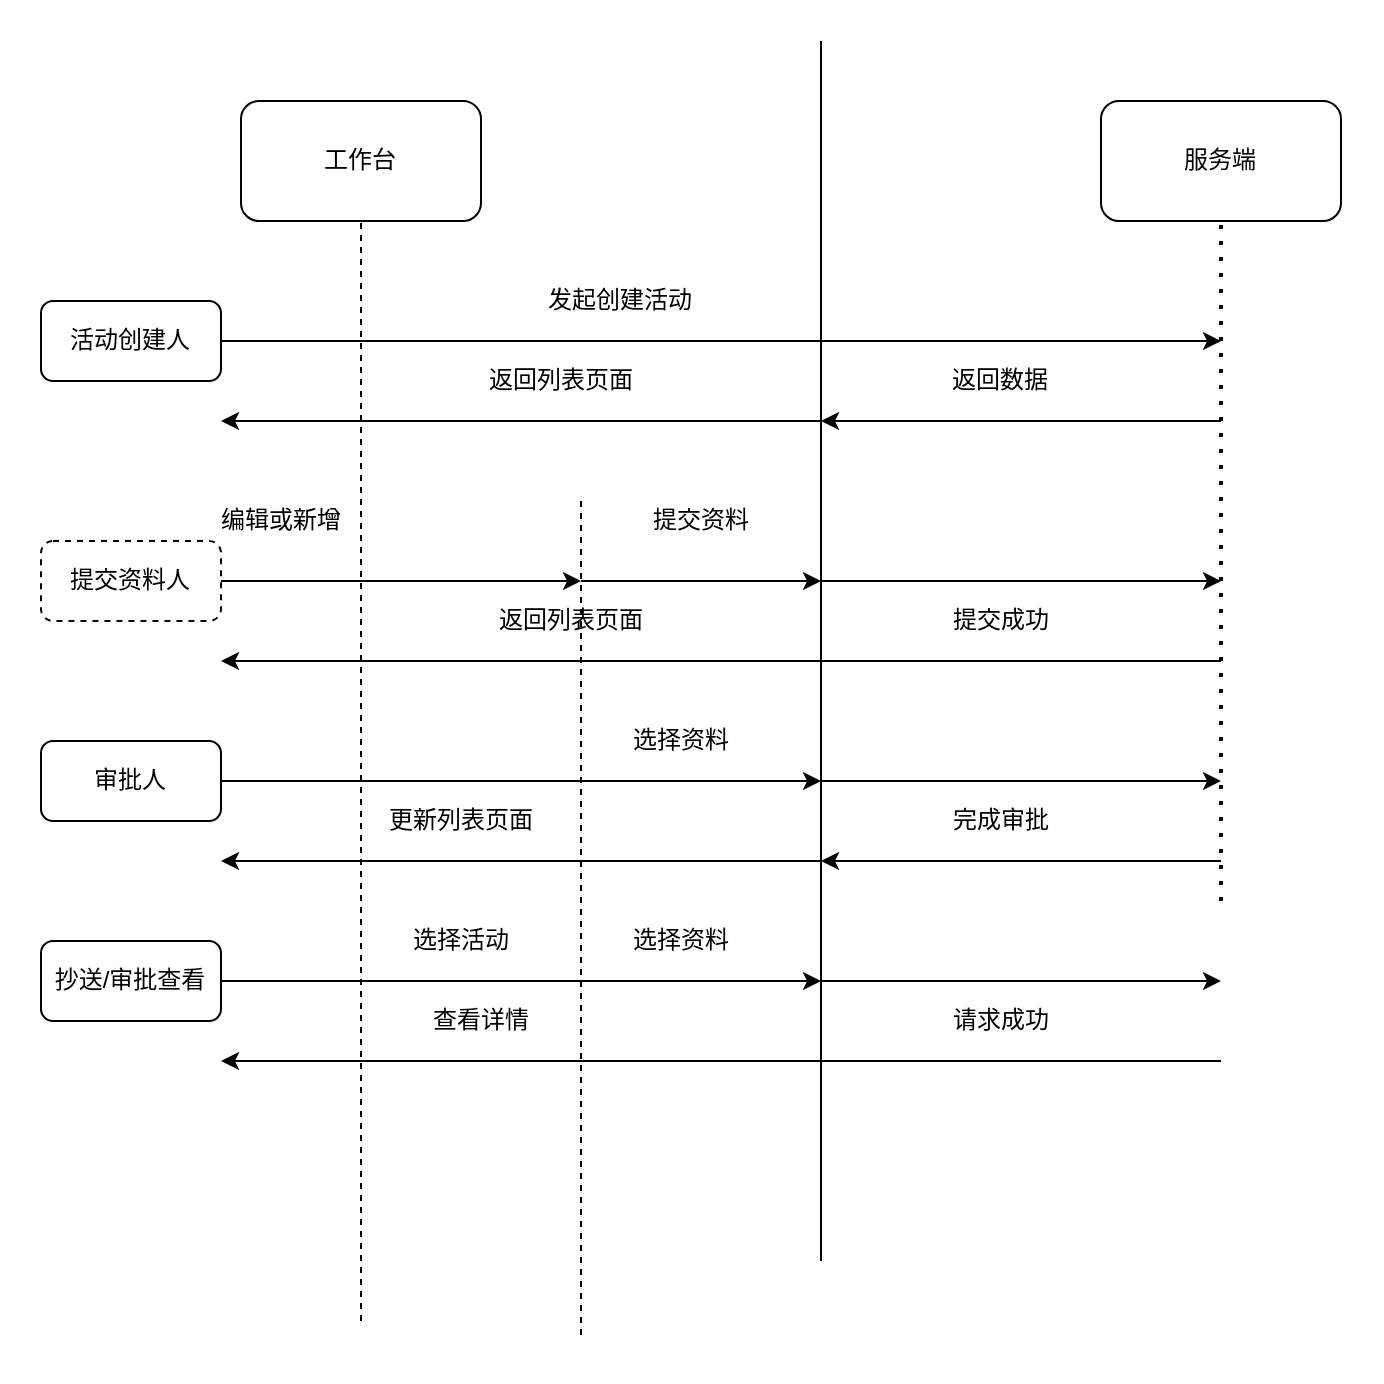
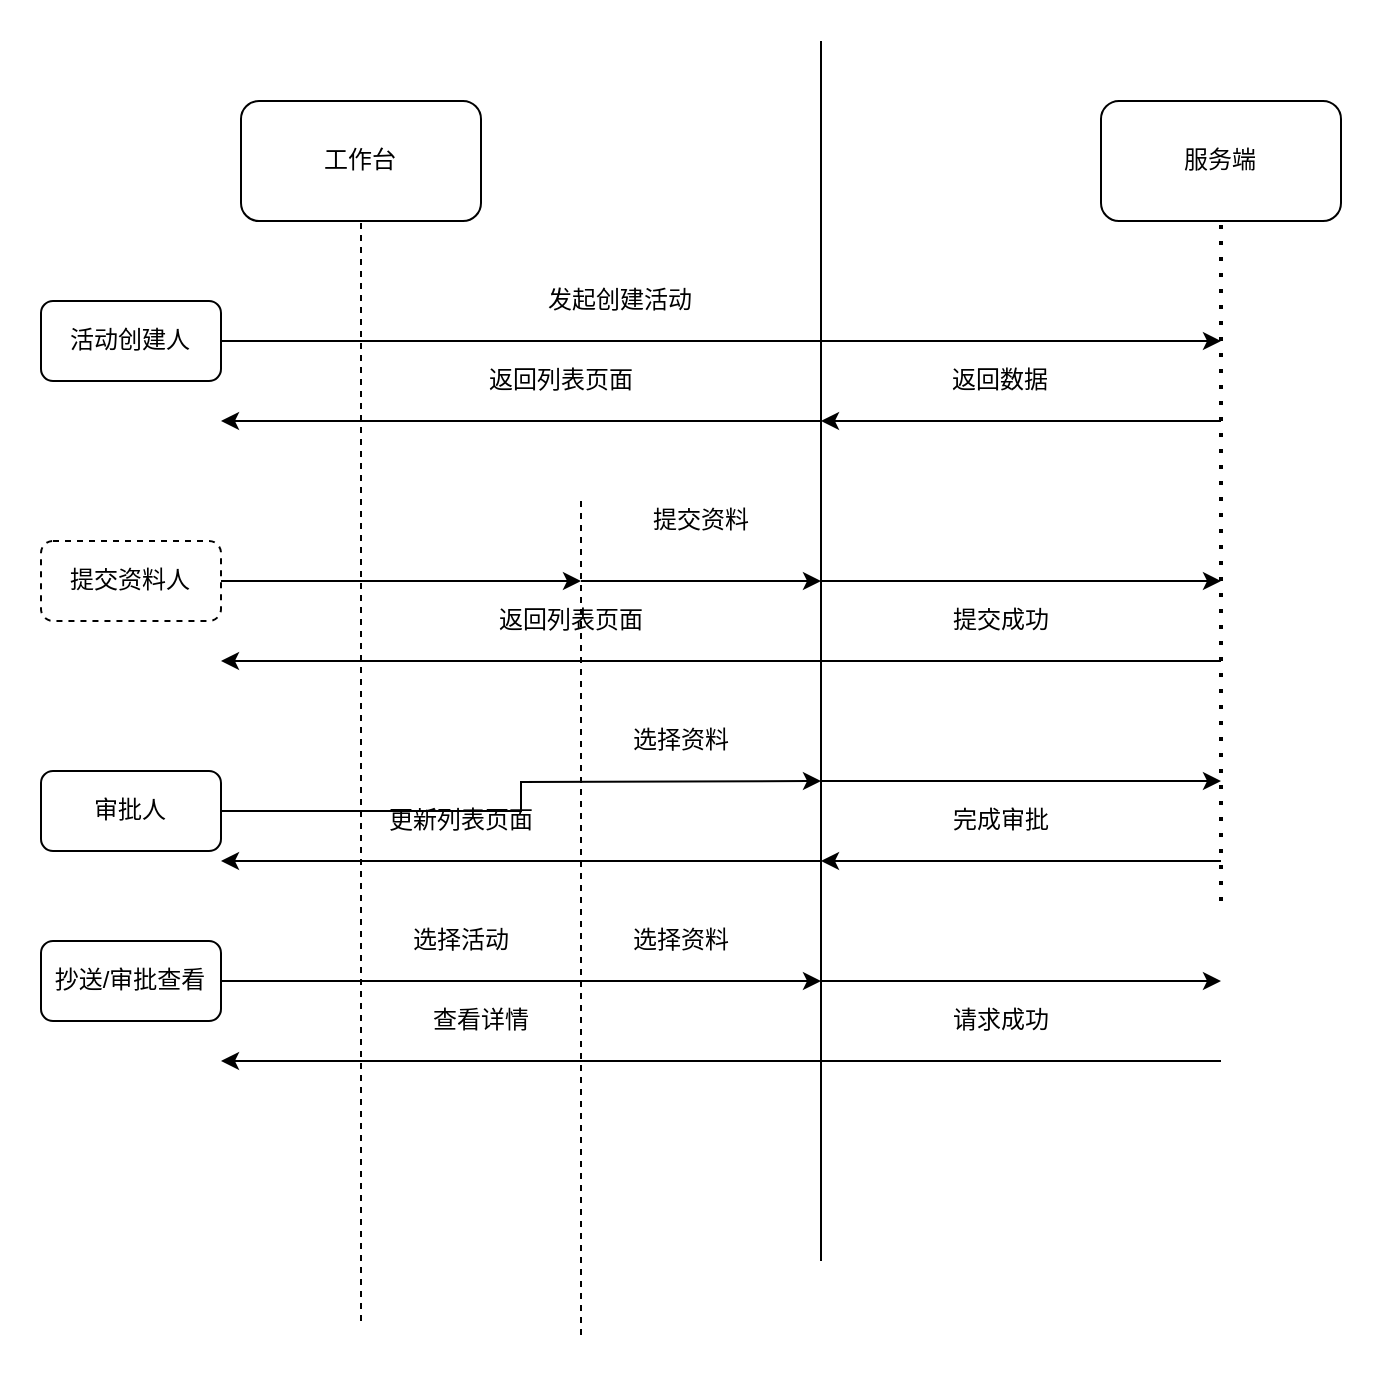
  <mxCell id="0" />
  <mxCell id="1" parent="0" />
  <mxCell id="2" value="服务端" style="rounded=1;whiteSpace=wrap;html=1;" vertex="1" parent="1"><mxGeometry x="550" y="50" width="120" height="60" as="geometry" /></mxCell>
  <mxCell id="3" value="工作台" style="rounded=1;whiteSpace=wrap;html=1;" vertex="1" parent="1"><mxGeometry x="120" y="50" width="120" height="60" as="geometry" /></mxCell>
  <mxCell id="4" value="" style="endArrow=none;html=1;" edge="1" parent="1"><mxGeometry width="50" height="50" relative="1" as="geometry"><mxPoint x="410" y="630" as="sourcePoint" /><mxPoint x="410" y="20" as="targetPoint" /></mxGeometry></mxCell>
  <mxCell id="5" value="" style="endArrow=none;dashed=1;html=1;entryX=0.5;entryY=1;entryDx=0;entryDy=0;" edge="1" parent="1" target="3"><mxGeometry width="50" height="50" relative="1" as="geometry"><mxPoint x="180" y="660" as="sourcePoint" /><mxPoint x="200" y="140" as="targetPoint" /></mxGeometry></mxCell>
  <mxCell id="6" value="" style="endArrow=none;dashed=1;html=1;dashPattern=1 3;strokeWidth=2;entryX=0.5;entryY=1;entryDx=0;entryDy=0;" edge="1" parent="1" target="2"><mxGeometry width="50" height="50" relative="1" as="geometry"><mxPoint x="610" y="450" as="sourcePoint" /><mxPoint x="580" y="250" as="targetPoint" /></mxGeometry></mxCell>
  <mxCell id="7" style="edgeStyle=orthogonalEdgeStyle;rounded=0;orthogonalLoop=1;jettySize=auto;html=1;" edge="1" parent="1" source="8"><mxGeometry relative="1" as="geometry"><mxPoint x="610" y="170" as="targetPoint" /></mxGeometry></mxCell>
  <mxCell id="8" value="活动创建人" style="rounded=1;whiteSpace=wrap;html=1;" vertex="1" parent="1"><mxGeometry x="20" y="150" width="90" height="40" as="geometry" /></mxCell>
  <mxCell id="9" value="发起创建活动" style="text;html=1;strokeColor=none;fillColor=none;align=center;verticalAlign=middle;whiteSpace=wrap;rounded=0;" vertex="1" parent="1"><mxGeometry x="270" y="140" width="80" height="20" as="geometry" /></mxCell>
  <mxCell id="10" value="" style="endArrow=classic;html=1;" edge="1" parent="1"><mxGeometry width="50" height="50" relative="1" as="geometry"><mxPoint x="610" y="210" as="sourcePoint" /><mxPoint x="410" y="210" as="targetPoint" /></mxGeometry></mxCell>
  <mxCell id="11" value="返回数据" style="text;html=1;strokeColor=none;fillColor=none;align=center;verticalAlign=middle;whiteSpace=wrap;rounded=0;" vertex="1" parent="1"><mxGeometry x="470" y="180" width="60" height="20" as="geometry" /></mxCell>
  <mxCell id="12" value="" style="endArrow=classic;html=1;" edge="1" parent="1"><mxGeometry width="50" height="50" relative="1" as="geometry"><mxPoint x="410" y="210" as="sourcePoint" /><mxPoint x="110" y="210" as="targetPoint" /></mxGeometry></mxCell>
  <mxCell id="13" value="返回列表页面" style="text;html=1;align=center;verticalAlign=middle;resizable=0;points=[];autosize=1;strokeColor=none;" vertex="1" parent="1"><mxGeometry x="235" y="180" width="90" height="20" as="geometry" /></mxCell>
  <mxCell id="14" value="提交资料人" style="rounded=1;whiteSpace=wrap;html=1;dashed=1;" vertex="1" parent="1"><mxGeometry x="20" y="270" width="90" height="40" as="geometry" /></mxCell>
  <mxCell id="15" value="" style="endArrow=classic;html=1;exitX=1;exitY=0.5;exitDx=0;exitDy=0;" edge="1" parent="1" source="14"><mxGeometry width="50" height="50" relative="1" as="geometry"><mxPoint x="360" y="250" as="sourcePoint" /><mxPoint x="290" y="290" as="targetPoint" /></mxGeometry></mxCell>
  <mxCell id="16" value="" style="endArrow=none;dashed=1;html=1;" edge="1" parent="1"><mxGeometry width="50" height="50" relative="1" as="geometry"><mxPoint x="290" y="250" as="sourcePoint" /><mxPoint x="290" y="670" as="targetPoint" /></mxGeometry></mxCell>
  <mxCell id="17" value="" style="endArrow=classic;html=1;" edge="1" parent="1"><mxGeometry width="50" height="50" relative="1" as="geometry"><mxPoint x="290" y="290" as="sourcePoint" /><mxPoint x="410" y="290" as="targetPoint" /></mxGeometry></mxCell>
  <mxCell id="18" value="提交资料" style="text;html=1;align=center;verticalAlign=middle;resizable=0;points=[];autosize=1;strokeColor=none;" vertex="1" parent="1"><mxGeometry x="320" y="250" width="60" height="20" as="geometry" /></mxCell>
  <mxCell id="19" value="" style="endArrow=classic;html=1;" edge="1" parent="1"><mxGeometry width="50" height="50" relative="1" as="geometry"><mxPoint x="410" y="290" as="sourcePoint" /><mxPoint x="610" y="290" as="targetPoint" /></mxGeometry></mxCell>
  <mxCell id="20" value="" style="endArrow=classic;html=1;" edge="1" parent="1"><mxGeometry width="50" height="50" relative="1" as="geometry"><mxPoint x="610" y="330" as="sourcePoint" /><mxPoint x="110" y="330" as="targetPoint" /></mxGeometry></mxCell>
  <mxCell id="21" value="提交成功" style="text;html=1;align=center;verticalAlign=middle;resizable=0;points=[];autosize=1;strokeColor=none;" vertex="1" parent="1"><mxGeometry x="470" y="300" width="60" height="20" as="geometry" /></mxCell>
  <mxCell id="22" value="返回列表页面" style="text;html=1;align=center;verticalAlign=middle;resizable=0;points=[];autosize=1;strokeColor=none;" vertex="1" parent="1"><mxGeometry x="240" y="300" width="90" height="20" as="geometry" /></mxCell>
  <mxCell id="23" style="edgeStyle=orthogonalEdgeStyle;rounded=0;orthogonalLoop=1;jettySize=auto;html=1;" edge="1" parent="1" source="24"><mxGeometry relative="1" as="geometry"><mxPoint x="410" y="390" as="targetPoint" /></mxGeometry></mxCell>
- <mxCell id="24" value="审批人" style="rounded=1;whiteSpace=wrap;html=1;" vertex="1" parent="1"><mxGeometry x="20" y="370" width="90" height="40" as="geometry" /></mxCell>
+ <mxCell id="24" value="审批人" style="rounded=1;whiteSpace=wrap;html=1;" vertex="1" parent="1"><mxGeometry x="20" y="385" width="90" height="40" as="geometry" /></mxCell>
  <mxCell id="25" value="选择资料" style="text;html=1;align=center;verticalAlign=middle;resizable=0;points=[];autosize=1;strokeColor=none;" vertex="1" parent="1"><mxGeometry x="310" y="360" width="60" height="20" as="geometry" /></mxCell>
  <mxCell id="26" value="" style="endArrow=classic;html=1;" edge="1" parent="1"><mxGeometry width="50" height="50" relative="1" as="geometry"><mxPoint x="410" y="390" as="sourcePoint" /><mxPoint x="610" y="390" as="targetPoint" /></mxGeometry></mxCell>
  <mxCell id="27" value="完成审批" style="text;html=1;align=center;verticalAlign=middle;resizable=0;points=[];autosize=1;strokeColor=none;" vertex="1" parent="1"><mxGeometry x="470" y="400" width="60" height="20" as="geometry" /></mxCell>
  <mxCell id="28" value="" style="endArrow=classic;html=1;" edge="1" parent="1"><mxGeometry width="50" height="50" relative="1" as="geometry"><mxPoint x="610" y="430" as="sourcePoint" /><mxPoint x="410" y="430" as="targetPoint" /></mxGeometry></mxCell>
  <mxCell id="29" value="" style="endArrow=classic;html=1;" edge="1" parent="1"><mxGeometry width="50" height="50" relative="1" as="geometry"><mxPoint x="410" y="430" as="sourcePoint" /><mxPoint x="110" y="430" as="targetPoint" /></mxGeometry></mxCell>
  <mxCell id="30" value="更新列表页面" style="text;html=1;align=center;verticalAlign=middle;resizable=0;points=[];autosize=1;strokeColor=none;" vertex="1" parent="1"><mxGeometry x="185" y="400" width="90" height="20" as="geometry" /></mxCell>
  <mxCell id="31" style="edgeStyle=orthogonalEdgeStyle;rounded=0;orthogonalLoop=1;jettySize=auto;html=1;" edge="1" parent="1" source="32"><mxGeometry relative="1" as="geometry"><mxPoint x="410" y="490" as="targetPoint" /></mxGeometry></mxCell>
  <mxCell id="32" value="抄送/审批查看" style="rounded=1;whiteSpace=wrap;html=1;" vertex="1" parent="1"><mxGeometry x="20" y="470" width="90" height="40" as="geometry" /></mxCell>
  <mxCell id="33" value="" style="endArrow=classic;html=1;" edge="1" parent="1"><mxGeometry width="50" height="50" relative="1" as="geometry"><mxPoint x="410" y="490" as="sourcePoint" /><mxPoint x="610" y="490" as="targetPoint" /></mxGeometry></mxCell>
  <mxCell id="34" value="选择活动" style="text;html=1;align=center;verticalAlign=middle;resizable=0;points=[];autosize=1;strokeColor=none;" vertex="1" parent="1"><mxGeometry x="200" y="460" width="60" height="20" as="geometry" /></mxCell>
- <mxCell id="35" value="编辑或新增" style="text;html=1;align=center;verticalAlign=middle;resizable=0;points=[];autosize=1;strokeColor=none;" vertex="1" parent="1"><mxGeometry x="100" y="250" width="80" height="20" as="geometry" /></mxCell>
  <mxCell id="36" value="选择资料" style="text;html=1;align=center;verticalAlign=middle;resizable=0;points=[];autosize=1;strokeColor=none;" vertex="1" parent="1"><mxGeometry x="310" y="460" width="60" height="20" as="geometry" /></mxCell>
  <mxCell id="37" value="" style="endArrow=classic;html=1;" edge="1" parent="1"><mxGeometry width="50" height="50" relative="1" as="geometry"><mxPoint x="610" y="530" as="sourcePoint" /><mxPoint x="110" y="530" as="targetPoint" /></mxGeometry></mxCell>
  <mxCell id="38" value="请求成功" style="text;html=1;align=center;verticalAlign=middle;resizable=0;points=[];autosize=1;strokeColor=none;" vertex="1" parent="1"><mxGeometry x="470" y="500" width="60" height="20" as="geometry" /></mxCell>
  <mxCell id="39" value="查看详情" style="text;html=1;align=center;verticalAlign=middle;resizable=0;points=[];autosize=1;strokeColor=none;" vertex="1" parent="1"><mxGeometry x="210" y="500" width="60" height="20" as="geometry" /></mxCell>
